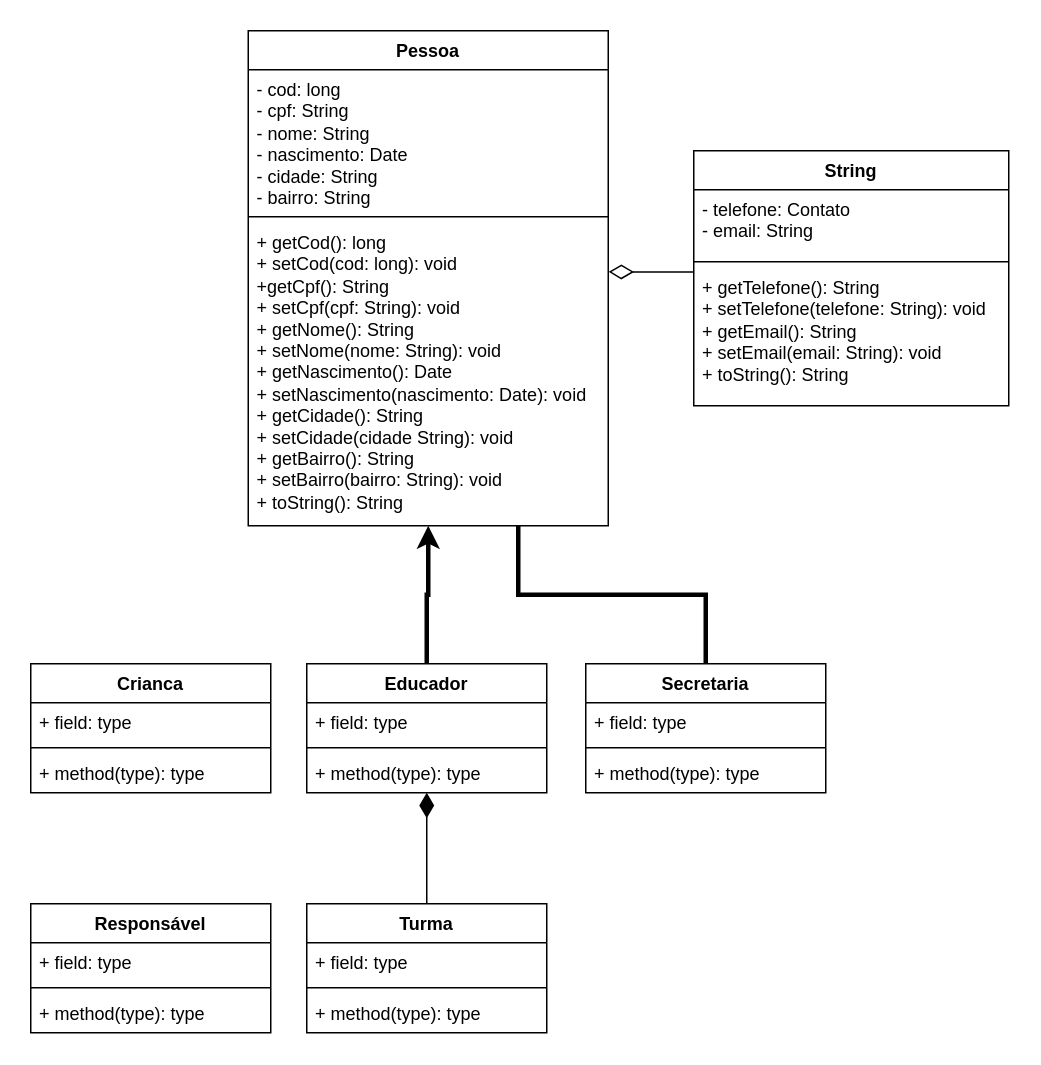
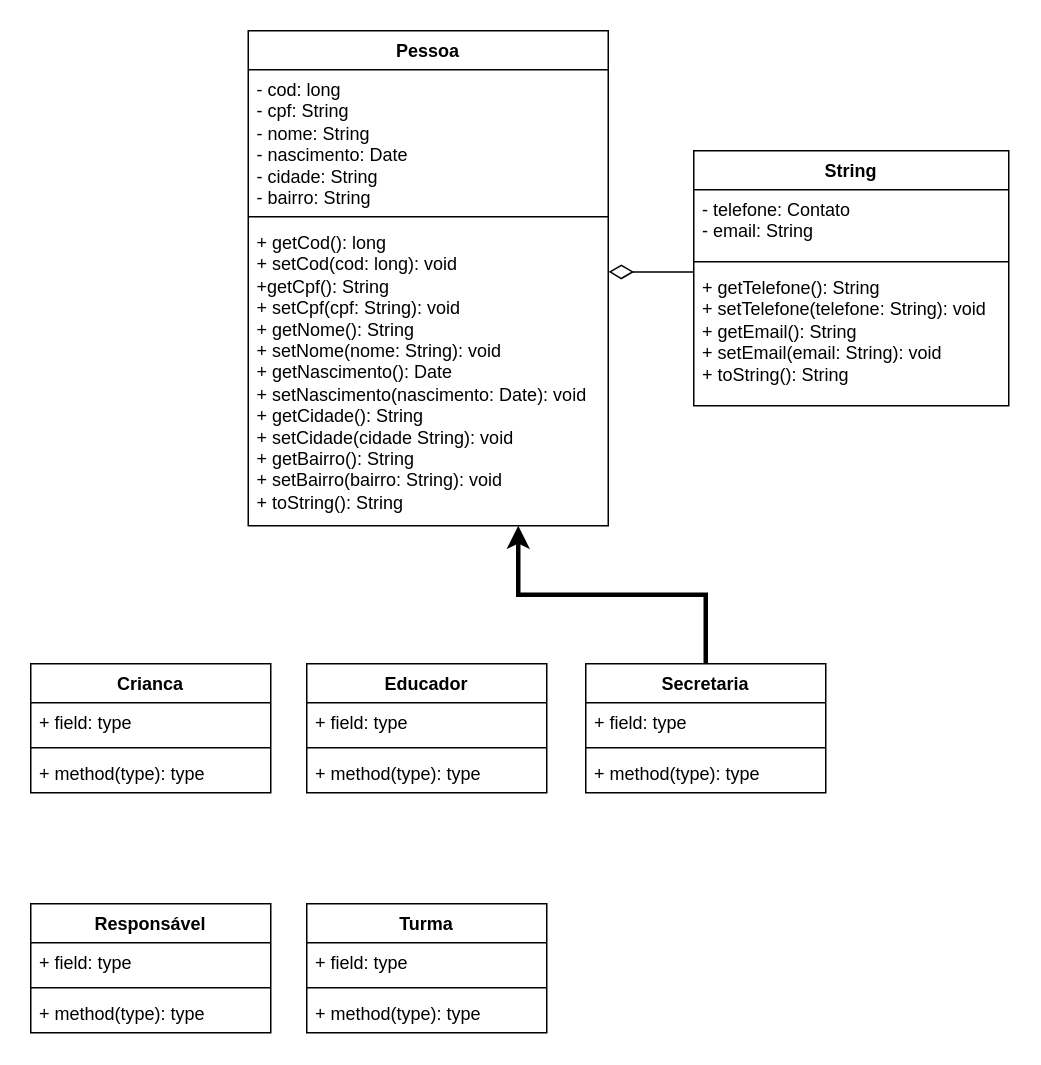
  <mxCell id="0" />
  <mxCell id="1" parent="0" />
  <mxCell id="2" value="Crianca" style="swimlane;fontStyle=1;align=center;verticalAlign=top;childLayout=stackLayout;horizontal=1;startSize=26;horizontalStack=0;resizeParent=1;resizeParentMax=0;resizeLast=0;collapsible=1;marginBottom=0;whiteSpace=wrap;html=1;" vertex="1" parent="1"><mxGeometry x="20" y="442" width="160" height="86" as="geometry" /></mxCell>
  <mxCell id="3" value="+ field: type" style="text;strokeColor=none;fillColor=none;align=left;verticalAlign=top;spacingLeft=4;spacingRight=4;overflow=hidden;rotatable=0;points=[[0,0.5],[1,0.5]];portConstraint=eastwest;whiteSpace=wrap;html=1;" vertex="1" parent="2"><mxGeometry y="26" width="160" height="26" as="geometry" /></mxCell>
  <mxCell id="4" value="" style="line;strokeWidth=1;fillColor=none;align=left;verticalAlign=middle;spacingTop=-1;spacingLeft=3;spacingRight=3;rotatable=0;labelPosition=right;points=[];portConstraint=eastwest;strokeColor=inherit;" vertex="1" parent="2"><mxGeometry y="52" width="160" height="8" as="geometry" /></mxCell>
  <mxCell id="5" value="+ method(type): type" style="text;strokeColor=none;fillColor=none;align=left;verticalAlign=top;spacingLeft=4;spacingRight=4;overflow=hidden;rotatable=0;points=[[0,0.5],[1,0.5]];portConstraint=eastwest;whiteSpace=wrap;html=1;" vertex="1" parent="2"><mxGeometry y="60" width="160" height="26" as="geometry" /></mxCell>
- <mxCell id="6" style="edgeStyle=orthogonalEdgeStyle;rounded=0;orthogonalLoop=1;jettySize=auto;html=1;exitX=0.5;exitY=0;exitDx=0;exitDy=0;entryX=0.5;entryY=1;entryDx=0;entryDy=0;strokeWidth=3;" edge="1" parent="1" source="7" target="16"><mxGeometry relative="1" as="geometry" /></mxCell>
  <mxCell id="7" value="Educador" style="swimlane;fontStyle=1;align=center;verticalAlign=top;childLayout=stackLayout;horizontal=1;startSize=26;horizontalStack=0;resizeParent=1;resizeParentMax=0;resizeLast=0;collapsible=1;marginBottom=0;whiteSpace=wrap;html=1;" vertex="1" parent="1"><mxGeometry x="204" y="442" width="160" height="86" as="geometry" /></mxCell>
  <mxCell id="8" value="+ field: type" style="text;strokeColor=none;fillColor=none;align=left;verticalAlign=top;spacingLeft=4;spacingRight=4;overflow=hidden;rotatable=0;points=[[0,0.5],[1,0.5]];portConstraint=eastwest;whiteSpace=wrap;html=1;" vertex="1" parent="7"><mxGeometry y="26" width="160" height="26" as="geometry" /></mxCell>
  <mxCell id="9" value="" style="line;strokeWidth=1;fillColor=none;align=left;verticalAlign=middle;spacingTop=-1;spacingLeft=3;spacingRight=3;rotatable=0;labelPosition=right;points=[];portConstraint=eastwest;strokeColor=inherit;" vertex="1" parent="7"><mxGeometry y="52" width="160" height="8" as="geometry" /></mxCell>
  <mxCell id="10" value="+ method(type): type" style="text;strokeColor=none;fillColor=none;align=left;verticalAlign=top;spacingLeft=4;spacingRight=4;overflow=hidden;rotatable=0;points=[[0,0.5],[1,0.5]];portConstraint=eastwest;whiteSpace=wrap;html=1;" vertex="1" parent="7"><mxGeometry y="60" width="160" height="26" as="geometry" /></mxCell>
- <mxCell id="11" style="edgeStyle=orthogonalEdgeStyle;rounded=0;orthogonalLoop=1;jettySize=auto;html=1;exitX=0.5;exitY=0;exitDx=0;exitDy=0;entryX=0.75;entryY=1;entryDx=0;entryDy=0;strokeWidth=3;endArrow=none;" edge="1" parent="1" source="12" target="16"><mxGeometry relative="1" as="geometry" /></mxCell>
+ <mxCell id="11" style="edgeStyle=orthogonalEdgeStyle;rounded=0;orthogonalLoop=1;jettySize=auto;html=1;exitX=0.5;exitY=0;exitDx=0;exitDy=0;entryX=0.75;entryY=1;entryDx=0;entryDy=0;strokeWidth=3;" edge="1" parent="1" source="12" target="16"><mxGeometry relative="1" as="geometry" /></mxCell>
  <mxCell id="12" value="Secretaria" style="swimlane;fontStyle=1;align=center;verticalAlign=top;childLayout=stackLayout;horizontal=1;startSize=26;horizontalStack=0;resizeParent=1;resizeParentMax=0;resizeLast=0;collapsible=1;marginBottom=0;whiteSpace=wrap;html=1;" vertex="1" parent="1"><mxGeometry x="390" y="442" width="160" height="86" as="geometry" /></mxCell>
  <mxCell id="13" value="+ field: type" style="text;strokeColor=none;fillColor=none;align=left;verticalAlign=top;spacingLeft=4;spacingRight=4;overflow=hidden;rotatable=0;points=[[0,0.5],[1,0.5]];portConstraint=eastwest;whiteSpace=wrap;html=1;" vertex="1" parent="12"><mxGeometry y="26" width="160" height="26" as="geometry" /></mxCell>
  <mxCell id="14" value="" style="line;strokeWidth=1;fillColor=none;align=left;verticalAlign=middle;spacingTop=-1;spacingLeft=3;spacingRight=3;rotatable=0;labelPosition=right;points=[];portConstraint=eastwest;strokeColor=inherit;" vertex="1" parent="12"><mxGeometry y="52" width="160" height="8" as="geometry" /></mxCell>
  <mxCell id="15" value="+ method(type): type" style="text;strokeColor=none;fillColor=none;align=left;verticalAlign=top;spacingLeft=4;spacingRight=4;overflow=hidden;rotatable=0;points=[[0,0.5],[1,0.5]];portConstraint=eastwest;whiteSpace=wrap;html=1;" vertex="1" parent="12"><mxGeometry y="60" width="160" height="26" as="geometry" /></mxCell>
  <mxCell id="16" value="Pessoa" style="swimlane;fontStyle=1;align=center;verticalAlign=top;childLayout=stackLayout;horizontal=1;startSize=26;horizontalStack=0;resizeParent=1;resizeParentMax=0;resizeLast=0;collapsible=1;marginBottom=0;whiteSpace=wrap;html=1;" vertex="1" parent="1"><mxGeometry x="165" y="20" width="240" height="330" as="geometry"><mxRectangle x="334" y="80" width="80" height="30" as="alternateBounds" /></mxGeometry></mxCell>
  <mxCell id="17" value="&lt;div&gt;- cod: long&lt;/div&gt;&lt;div&gt;- cpf: String&lt;/div&gt;&lt;div&gt;- nome: String&lt;/div&gt;&lt;div&gt;- nascimento: Date&lt;br&gt;&lt;/div&gt;&lt;div&gt;- cidade: String&lt;br&gt;&lt;/div&gt;&lt;div&gt;- bairro: String&lt;br&gt;&lt;/div&gt;" style="text;strokeColor=none;fillColor=none;align=left;verticalAlign=top;spacingLeft=4;spacingRight=4;overflow=hidden;rotatable=0;points=[[0,0.5],[1,0.5]];portConstraint=eastwest;whiteSpace=wrap;html=1;" vertex="1" parent="16"><mxGeometry y="26" width="240" height="94" as="geometry" /></mxCell>
  <mxCell id="18" value="" style="line;strokeWidth=1;fillColor=none;align=left;verticalAlign=middle;spacingTop=-1;spacingLeft=3;spacingRight=3;rotatable=0;labelPosition=right;points=[];portConstraint=eastwest;strokeColor=inherit;" vertex="1" parent="16"><mxGeometry y="120" width="240" height="8" as="geometry" /></mxCell>
  <mxCell id="19" value="&lt;div&gt;+ getCod(): long&lt;/div&gt;&lt;div&gt;+ setCod(cod: long): void&lt;/div&gt;&lt;div&gt;+getCpf(): String&lt;/div&gt;&lt;div&gt;+ setCpf(cpf: String): void&lt;/div&gt;&lt;div&gt;+ getNome(): String&lt;/div&gt;&lt;div&gt;+ setNome(nome: String): void&lt;br&gt;&lt;/div&gt;&lt;div&gt;+ getNascimento(): Date&lt;/div&gt;&lt;div&gt;+ setNascimento(nascimento: Date): void&lt;br&gt;&lt;/div&gt;&lt;div&gt;+ getCidade(): String&lt;br&gt;&lt;/div&gt;&lt;div&gt;+ setCidade(cidade String): void&lt;/div&gt;&lt;div&gt;+ getBairro(): String&lt;/div&gt;&lt;div&gt;+ setBairro(bairro: String): void&lt;/div&gt;&lt;div&gt;+ toString(): String&lt;br&gt;&lt;/div&gt;&lt;div&gt;&lt;br&gt;&lt;/div&gt;" style="text;strokeColor=none;fillColor=none;align=left;verticalAlign=top;spacingLeft=4;spacingRight=4;overflow=hidden;rotatable=0;points=[[0,0.5],[1,0.5]];portConstraint=eastwest;whiteSpace=wrap;html=1;" vertex="1" parent="16"><mxGeometry y="128" width="240" height="202" as="geometry" /></mxCell>
  <mxCell id="20" value="Responsável" style="swimlane;fontStyle=1;align=center;verticalAlign=top;childLayout=stackLayout;horizontal=1;startSize=26;horizontalStack=0;resizeParent=1;resizeParentMax=0;resizeLast=0;collapsible=1;marginBottom=0;whiteSpace=wrap;html=1;" vertex="1" parent="1"><mxGeometry x="20" y="602" width="160" height="86" as="geometry" /></mxCell>
  <mxCell id="21" value="+ field: type" style="text;strokeColor=none;fillColor=none;align=left;verticalAlign=top;spacingLeft=4;spacingRight=4;overflow=hidden;rotatable=0;points=[[0,0.5],[1,0.5]];portConstraint=eastwest;whiteSpace=wrap;html=1;" vertex="1" parent="20"><mxGeometry y="26" width="160" height="26" as="geometry" /></mxCell>
  <mxCell id="22" value="" style="line;strokeWidth=1;fillColor=none;align=left;verticalAlign=middle;spacingTop=-1;spacingLeft=3;spacingRight=3;rotatable=0;labelPosition=right;points=[];portConstraint=eastwest;strokeColor=inherit;" vertex="1" parent="20"><mxGeometry y="52" width="160" height="8" as="geometry" /></mxCell>
  <mxCell id="23" value="+ method(type): type" style="text;strokeColor=none;fillColor=none;align=left;verticalAlign=top;spacingLeft=4;spacingRight=4;overflow=hidden;rotatable=0;points=[[0,0.5],[1,0.5]];portConstraint=eastwest;whiteSpace=wrap;html=1;" vertex="1" parent="20"><mxGeometry y="60" width="160" height="26" as="geometry" /></mxCell>
- <mxCell id="24" style="edgeStyle=orthogonalEdgeStyle;rounded=0;orthogonalLoop=1;jettySize=auto;html=1;exitX=0.5;exitY=0;exitDx=0;exitDy=0;entryX=0.5;entryY=1;entryDx=0;entryDy=0;endArrow=diamondThin;endFill=1;endSize=14;" edge="1" parent="1" source="25" target="7"><mxGeometry relative="1" as="geometry" /></mxCell>
  <mxCell id="25" value="Turma" style="swimlane;fontStyle=1;align=center;verticalAlign=top;childLayout=stackLayout;horizontal=1;startSize=26;horizontalStack=0;resizeParent=1;resizeParentMax=0;resizeLast=0;collapsible=1;marginBottom=0;whiteSpace=wrap;html=1;" vertex="1" parent="1"><mxGeometry x="204" y="602" width="160" height="86" as="geometry" /></mxCell>
  <mxCell id="26" value="+ field: type" style="text;strokeColor=none;fillColor=none;align=left;verticalAlign=top;spacingLeft=4;spacingRight=4;overflow=hidden;rotatable=0;points=[[0,0.5],[1,0.5]];portConstraint=eastwest;whiteSpace=wrap;html=1;" vertex="1" parent="25"><mxGeometry y="26" width="160" height="26" as="geometry" /></mxCell>
  <mxCell id="27" value="" style="line;strokeWidth=1;fillColor=none;align=left;verticalAlign=middle;spacingTop=-1;spacingLeft=3;spacingRight=3;rotatable=0;labelPosition=right;points=[];portConstraint=eastwest;strokeColor=inherit;" vertex="1" parent="25"><mxGeometry y="52" width="160" height="8" as="geometry" /></mxCell>
  <mxCell id="28" value="+ method(type): type" style="text;strokeColor=none;fillColor=none;align=left;verticalAlign=top;spacingLeft=4;spacingRight=4;overflow=hidden;rotatable=0;points=[[0,0.5],[1,0.5]];portConstraint=eastwest;whiteSpace=wrap;html=1;" vertex="1" parent="25"><mxGeometry y="60" width="160" height="26" as="geometry" /></mxCell>
  <mxCell id="29" value="String" style="swimlane;fontStyle=1;align=center;verticalAlign=top;childLayout=stackLayout;horizontal=1;startSize=26;horizontalStack=0;resizeParent=1;resizeParentMax=0;resizeLast=0;collapsible=1;marginBottom=0;whiteSpace=wrap;html=1;" vertex="1" parent="1"><mxGeometry x="462" y="100" width="210" height="170" as="geometry"><mxRectangle x="334" y="80" width="80" height="30" as="alternateBounds" /></mxGeometry></mxCell>
  <mxCell id="30" value="&lt;div&gt;- telefone: Contato&lt;/div&gt;&lt;div&gt;- email: String&lt;/div&gt;" style="text;strokeColor=none;fillColor=none;align=left;verticalAlign=top;spacingLeft=4;spacingRight=4;overflow=hidden;rotatable=0;points=[[0,0.5],[1,0.5]];portConstraint=eastwest;whiteSpace=wrap;html=1;" vertex="1" parent="29"><mxGeometry y="26" width="210" height="44" as="geometry" /></mxCell>
  <mxCell id="31" value="" style="line;strokeWidth=1;fillColor=none;align=left;verticalAlign=middle;spacingTop=-1;spacingLeft=3;spacingRight=3;rotatable=0;labelPosition=right;points=[];portConstraint=eastwest;strokeColor=inherit;" vertex="1" parent="29"><mxGeometry y="70" width="210" height="8" as="geometry" /></mxCell>
  <mxCell id="32" value="&lt;div&gt;+ getTelefone(): String&lt;/div&gt;&lt;div&gt;+ setTelefone(telefone: String): void&lt;br&gt;&lt;/div&gt;&lt;div&gt;+ getEmail(): String&lt;/div&gt;&lt;div&gt;+ setEmail(email: String): void&lt;br&gt;&lt;/div&gt;&lt;div&gt;+ toString(): String&lt;br&gt;&lt;/div&gt;" style="text;strokeColor=none;fillColor=none;align=left;verticalAlign=top;spacingLeft=4;spacingRight=4;overflow=hidden;rotatable=0;points=[[0,0.5],[1,0.5]];portConstraint=eastwest;whiteSpace=wrap;html=1;" vertex="1" parent="29"><mxGeometry y="78" width="210" height="92" as="geometry" /></mxCell>
  <mxCell id="33" style="edgeStyle=orthogonalEdgeStyle;rounded=0;orthogonalLoop=1;jettySize=auto;html=1;exitX=-0.002;exitY=0.031;exitDx=0;exitDy=0;entryX=1.001;entryY=0.162;entryDx=0;entryDy=0;endArrow=diamondThin;endFill=0;endSize=14;exitPerimeter=0;entryPerimeter=0;" edge="1" parent="1" source="32" target="19"><mxGeometry relative="1" as="geometry" /></mxCell>
